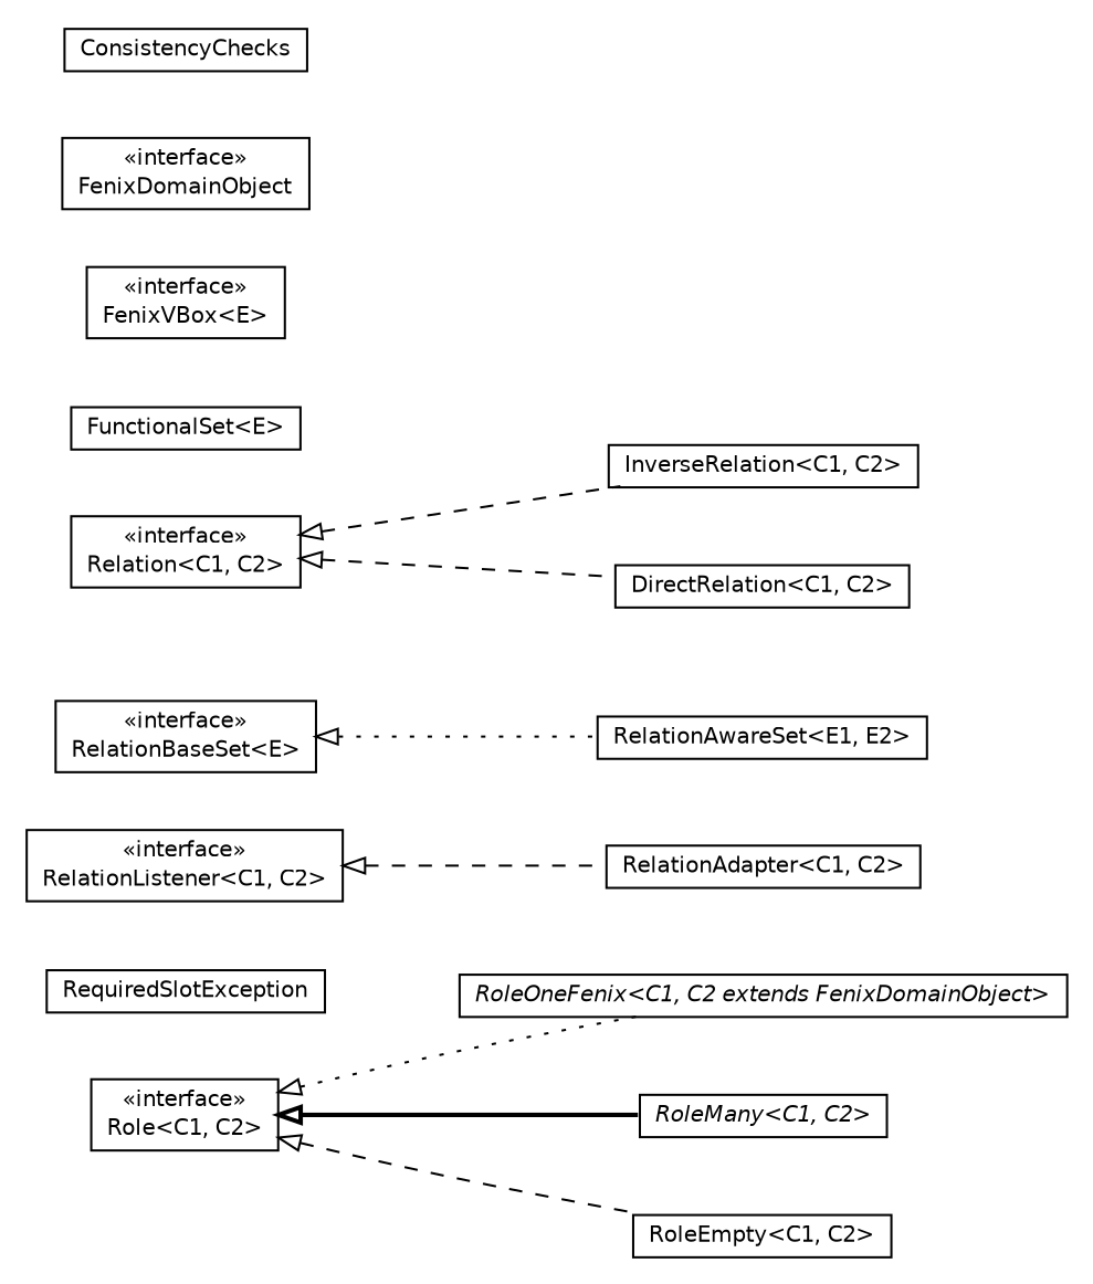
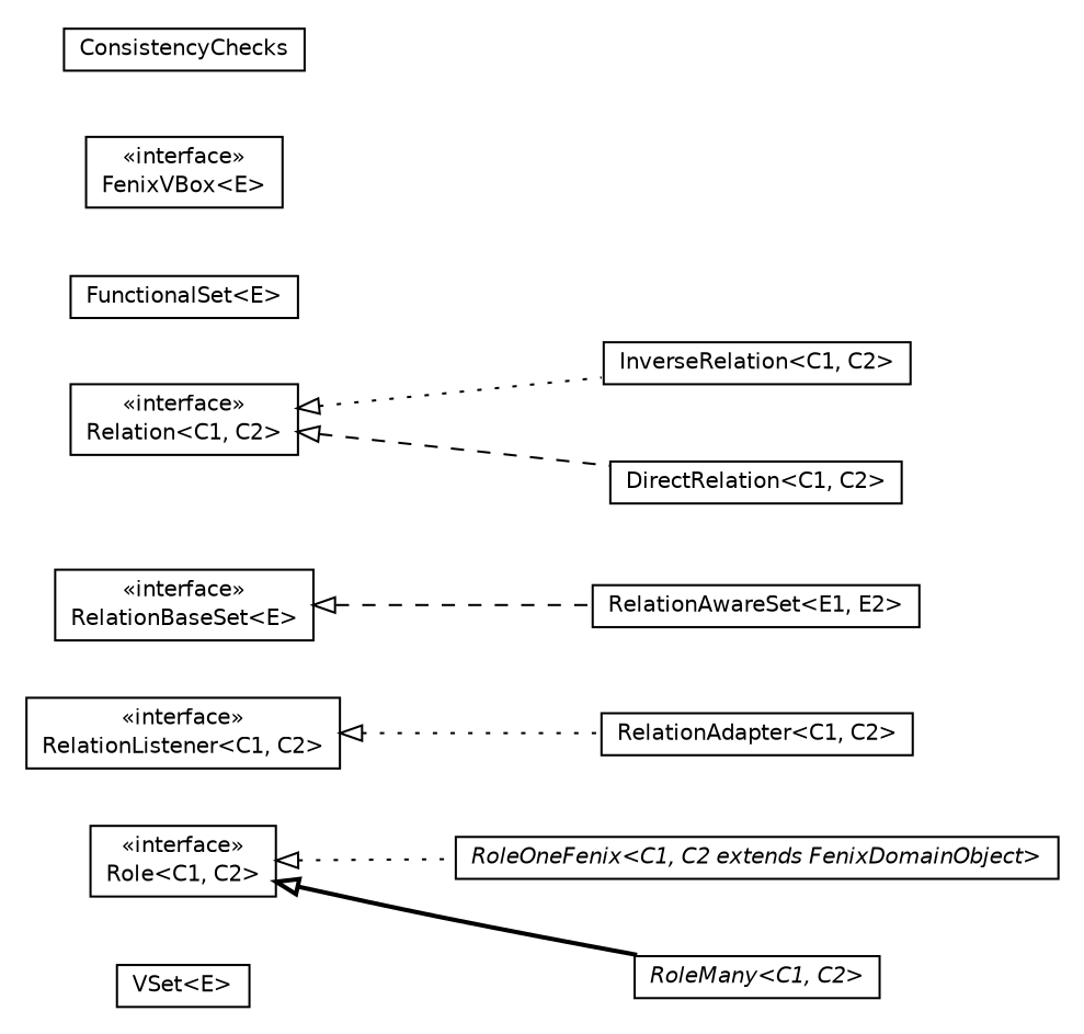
  digraph {
    nodesep=0.25
    rankdir=LR
    ranksep=0.5
    node [fontcolor=black fontname=Helvetica fontsize=10.0 shape=plaintext]
    edge [arrowtail=empty dir=back fontname=Helvetica fontsize=10 headport=p labelfontname=Helvetica labelfontsize=10 style=dotted tailport=p]
+   n1 [label=<<table title="dml.runtime.VSet" border="0" cellborder="1" cellspacing="0" cellpadding="2" port="p" href="./VSet.html"> 		<tr><td><table border="0" cellspacing="0" cellpadding="1"> <tr><td align="center" balign="center"> VSet&lt;E&gt; </td></tr> 		</table></td></tr> 		</table>>]
    n2 [label=<<table title="dml.runtime.RoleOneFenix" border="0" cellborder="1" cellspacing="0" cellpadding="2" port="p" href="./RoleOneFenix.html"> 		<tr><td><table border="0" cellspacing="0" cellpadding="1"> <tr><td align="center" balign="center"><font face="Helvetica-Oblique"> RoleOneFenix&lt;C1, C2 extends FenixDomainObject&gt; </font></td></tr> 		</table></td></tr> 		</table>>]
    n3 [label=<<table title="dml.runtime.RoleMany" border="0" cellborder="1" cellspacing="0" cellpadding="2" port="p" href="./RoleMany.html"> 		<tr><td><table border="0" cellspacing="0" cellpadding="1"> <tr><td align="center" balign="center"><font face="Helvetica-Oblique"> RoleMany&lt;C1, C2&gt; </font></td></tr> 		</table></td></tr> 		</table>>]
-   n4 [label=<<table title="dml.runtime.RoleEmpty" border="0" cellborder="1" cellspacing="0" cellpadding="2" port="p" href="./RoleEmpty.html"> 		<tr><td><table border="0" cellspacing="0" cellpadding="1"> <tr><td align="center" balign="center"> RoleEmpty&lt;C1, C2&gt; </td></tr> 		</table></td></tr> 		</table>>]
    n5 [label=<<table title="dml.runtime.Role" border="0" cellborder="1" cellspacing="0" cellpadding="2" port="p" href="./Role.html"> 		<tr><td><table border="0" cellspacing="0" cellpadding="1"> <tr><td align="center" balign="center"> &#171;interface&#187; </td></tr> <tr><td align="center" balign="center"> Role&lt;C1, C2&gt; </td></tr> 		</table></td></tr> 		</table>>]
-   n6 [label=<<table title="dml.runtime.RequiredSlotException" border="0" cellborder="1" cellspacing="0" cellpadding="2" port="p" href="./RequiredSlotException.html"> 		<tr><td><table border="0" cellspacing="0" cellpadding="1"> <tr><td align="center" balign="center"> RequiredSlotException </td></tr> 		</table></td></tr> 		</table>>]
    n7 [label=<<table title="dml.runtime.RelationListener" border="0" cellborder="1" cellspacing="0" cellpadding="2" port="p" href="./RelationListener.html"> 		<tr><td><table border="0" cellspacing="0" cellpadding="1"> <tr><td align="center" balign="center"> &#171;interface&#187; </td></tr> <tr><td align="center" balign="center"> RelationListener&lt;C1, C2&gt; </td></tr> 		</table></td></tr> 		</table>>]
    n8 [label=<<table title="dml.runtime.RelationAdapter" border="0" cellborder="1" cellspacing="0" cellpadding="2" port="p" href="./RelationAdapter.html"> 		<tr><td><table border="0" cellspacing="0" cellpadding="1"> <tr><td align="center" balign="center"> RelationAdapter&lt;C1, C2&gt; </td></tr> 		</table></td></tr> 		</table>>]
    n9 [label=<<table title="dml.runtime.RelationBaseSet" border="0" cellborder="1" cellspacing="0" cellpadding="2" port="p" href="./RelationBaseSet.html"> 		<tr><td><table border="0" cellspacing="0" cellpadding="1"> <tr><td align="center" balign="center"> &#171;interface&#187; </td></tr> <tr><td align="center" balign="center"> RelationBaseSet&lt;E&gt; </td></tr> 		</table></td></tr> 		</table>>]
    n10 [label=<<table title="dml.runtime.RelationAwareSet" border="0" cellborder="1" cellspacing="0" cellpadding="2" port="p" href="./RelationAwareSet.html"> 		<tr><td><table border="0" cellspacing="0" cellpadding="1"> <tr><td align="center" balign="center"> RelationAwareSet&lt;E1, E2&gt; </td></tr> 		</table></td></tr> 		</table>>]
    n11 [label=<<table title="dml.runtime.Relation" border="0" cellborder="1" cellspacing="0" cellpadding="2" port="p" href="./Relation.html"> 		<tr><td><table border="0" cellspacing="0" cellpadding="1"> <tr><td align="center" balign="center"> &#171;interface&#187; </td></tr> <tr><td align="center" balign="center"> Relation&lt;C1, C2&gt; </td></tr> 		</table></td></tr> 		</table>>]
    n12 [label=<<table title="dml.runtime.InverseRelation" border="0" cellborder="1" cellspacing="0" cellpadding="2" port="p" href="./InverseRelation.html"> 		<tr><td><table border="0" cellspacing="0" cellpadding="1"> <tr><td align="center" balign="center"> InverseRelation&lt;C1, C2&gt; </td></tr> 		</table></td></tr> 		</table>>]
    n13 [label=<<table title="dml.runtime.DirectRelation" border="0" cellborder="1" cellspacing="0" cellpadding="2" port="p" href="./DirectRelation.html"> 		<tr><td><table border="0" cellspacing="0" cellpadding="1"> <tr><td align="center" balign="center"> DirectRelation&lt;C1, C2&gt; </td></tr> 		</table></td></tr> 		</table>>]
    n14 [label=<<table title="dml.runtime.FunctionalSet" border="0" cellborder="1" cellspacing="0" cellpadding="2" port="p" href="./FunctionalSet.html"> 		<tr><td><table border="0" cellspacing="0" cellpadding="1"> <tr><td align="center" balign="center"> FunctionalSet&lt;E&gt; </td></tr> 		</table></td></tr> 		</table>>]
    n15 [label=<<table title="dml.runtime.FenixVBox" border="0" cellborder="1" cellspacing="0" cellpadding="2" port="p" href="./FenixVBox.html"> 		<tr><td><table border="0" cellspacing="0" cellpadding="1"> <tr><td align="center" balign="center"> &#171;interface&#187; </td></tr> <tr><td align="center" balign="center"> FenixVBox&lt;E&gt; </td></tr> 		</table></td></tr> 		</table>>]
-   n16 [label=<<table title="dml.runtime.FenixDomainObject" border="0" cellborder="1" cellspacing="0" cellpadding="2" port="p" href="./FenixDomainObject.html"> 		<tr><td><table border="0" cellspacing="0" cellpadding="1"> <tr><td align="center" balign="center"> &#171;interface&#187; </td></tr> <tr><td align="center" balign="center"> FenixDomainObject </td></tr> 		</table></td></tr> 		</table>>]
    n17 [label=<<table title="dml.runtime.ConsistencyChecks" border="0" cellborder="1" cellspacing="0" cellpadding="2" port="p" href="./ConsistencyChecks.html"> 		<tr><td><table border="0" cellspacing="0" cellpadding="1"> <tr><td align="center" balign="center"> ConsistencyChecks </td></tr> 		</table></td></tr> 		</table>>]
    n5 -> n2
    n5 -> n3 [style=bold]
-   n5 -> n4 [style=dashed]
-   n7 -> n8 [style=dashed]
-   n9 -> n10
-   n11 -> n12 [style=dashed]
+   n7 -> n8
+   n9 -> n10 [style=dashed]
+   n11 -> n12
    n11 -> n13 [style=dashed]
  }
